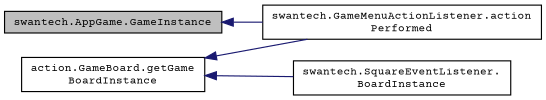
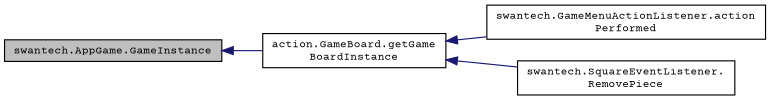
  digraph {
    fontname="Courier Prime"
    rankdir=LR
    node [color=black fillcolor=white fontname="Courier Prime" fontsize=10 shape=record style=filled]
    edge [color=midnightblue dir=back fontname="Courier Prime" fontsize=10 labelfontname=Helvetica labelfontsize=10 style=solid]
    n1 [fillcolor=grey75 fontcolor=black height=0.2 label="swantech.AppGame.GameInstance" width=0.4]
    n2 [height=0.2 label="action.GameBoard.getGame\lBoardInstance" width=0.4]
    n3 [height=0.2 label="swantech.GameMenuActionListener.action\lPerformed" width=0.4]
-   n4 [height=0.2 label="swantech.SquareEventListener.\lBoardInstance" width=0.4]
-   n1 -> n3
+   n4 [height=0.2 label="swantech.SquareEventListener.\lRemovePiece" width=0.4]
+   n1 -> n2
    n2 -> n3
    n2 -> n4
  }
